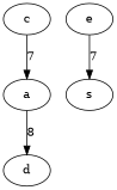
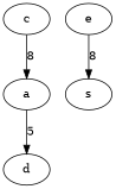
  strict digraph {
    a
    d
    e
    s
    c
-   a -> d [label=8 weight=5]
-   e -> s [label=7 weight=8]
-   c -> a [label=7 weight=7]
+   a -> d [label=5 weight=5]
+   e -> s [label=8 weight=8]
+   c -> a [label=8 weight=7]
  }
